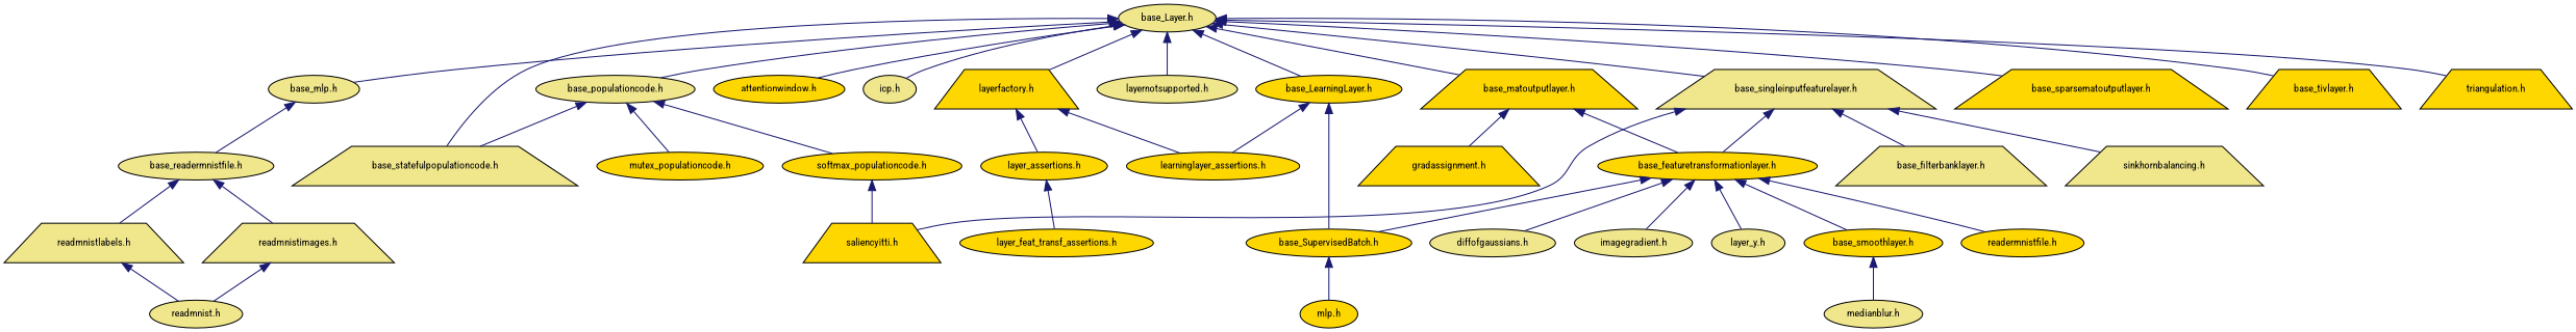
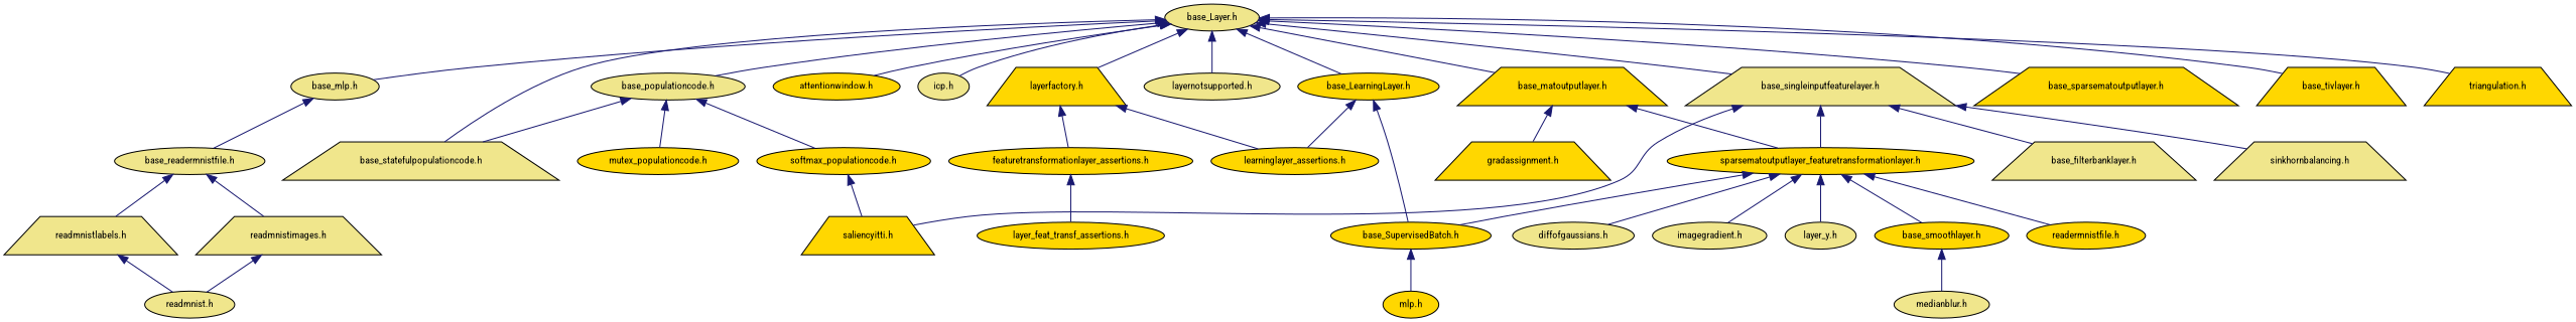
  digraph {
    fontname="Roboto Condensed"
    node [color=black fillcolor=gold fontname="Roboto Condensed" fontsize=10 shape=ellipse style=filled]
    edge [color=midnightblue dir=back fontname="Roboto Condensed" fontsize=10 labelfontname=Helvetica labelfontsize=10 style=solid]
    n1 [fillcolor=khaki fontcolor=black height=0.2 label="base_Layer.h" width=0.4]
    n2 [fillcolor=khaki height=0.2 label="base_populationcode.h" width=0.4]
    n3 [fillcolor=khaki height=0.2 label="base_statefulpopulationcode.h" shape=trapezium width=0.4]
    n4 [fillcolor=khaki height=0.2 label="base_mlp.h" width=0.4]
    n5 [height=0.2 label="attentionwindow.h" width=0.4]
    n6 [fillcolor=khaki height=0.2 label="icp.h" width=0.4]
    n7 [height=0.2 label="layerfactory.h" shape=trapezium width=0.4]
    n8 [fillcolor=khaki height=0.2 label="layernotsupported.h" width=0.4]
    n9 [height=0.2 label="base_LearningLayer.h" width=0.4]
    n10 [height=0.2 label="base_matoutputlayer.h" shape=trapezium width=0.4]
    n11 [fillcolor=khaki height=0.2 label="base_singleinputfeaturelayer.h" shape=trapezium width=0.4]
    n12 [height=0.2 label="base_sparsematoutputlayer.h" shape=trapezium width=0.4]
    n13 [height=0.2 label="base_tivlayer.h" shape=trapezium width=0.4]
    n14 [height=0.2 label="triangulation.h" shape=trapezium width=0.4]
    n15 [height=0.2 label="mutex_populationcode.h" width=0.4]
    n16 [height=0.2 label="softmax_populationcode.h" width=0.4]
    n17 [fillcolor=khaki height=0.2 label="base_readermnistfile.h" width=0.4]
-   n18 [height=0.2 label="layer_assertions.h" width=0.4]
+   n18 [height=0.2 label="featuretransformationlayer_assertions.h" width=0.4]
    n19 [height=0.2 label="learninglayer_assertions.h" width=0.4]
    n20 [height=0.2 label="base_SupervisedBatch.h" width=0.4]
    n21 [height=0.2 label="gradassignment.h" shape=trapezium width=0.4]
-   n22 [height=0.2 label="base_featuretransformationlayer.h" width=0.4]
+   n22 [height=0.2 label="sparsematoutputlayer_featuretransformationlayer.h" width=0.4]
    n23 [height=0.2 label="saliencyitti.h" shape=trapezium width=0.4]
    n24 [fillcolor=khaki height=0.2 label="base_filterbanklayer.h" shape=trapezium width=0.4]
    n25 [fillcolor=khaki height=0.2 label="sinkhornbalancing.h" shape=trapezium width=0.4]
    n26 [fillcolor=khaki height=0.2 label="readmnistimages.h" shape=trapezium width=0.4]
    n27 [fillcolor=khaki height=0.2 label="readmnistlabels.h" shape=trapezium width=0.4]
    n28 [fillcolor=khaki height=0.2 label="readmnist.h" width=0.4]
    n29 [height=0.2 label="layer_feat_transf_assertions.h" width=0.4]
    n30 [height=0.2 label="mlp.h" width=0.4]
    n31 [fillcolor=khaki height=0.2 label="diffofgaussians.h" width=0.4]
    n32 [fillcolor=khaki height=0.2 label="imagegradient.h" width=0.4]
    n33 [fillcolor=khaki height=0.2 label="layer_y.h" width=0.4]
    n34 [height=0.2 label="base_smoothlayer.h" width=0.4]
    n35 [height=0.2 label="readermnistfile.h" width=0.4]
    n36 [fillcolor=khaki height=0.2 label="medianblur.h" width=0.4]
    n1 -> n2
    n1 -> n3
    n1 -> n4
    n1 -> n5
    n1 -> n6
    n1 -> n7
    n1 -> n8
    n1 -> n9
    n1 -> n10
    n1 -> n11
    n1 -> n12
    n1 -> n13
    n1 -> n14
    n2 -> n3
    n2 -> n15
    n2 -> n16
    n4 -> n17
    n7 -> n18
    n7 -> n19
    n9 -> n19
    n9 -> n20
    n10 -> n21
    n10 -> n22
    n11 -> n22
    n11 -> n23
    n11 -> n24
    n11 -> n25
    n16 -> n23
    n17 -> n26
    n17 -> n27
    n18 -> n29
    n20 -> n30
    n22 -> n20
    n22 -> n31
    n22 -> n32
    n22 -> n33
    n22 -> n34
    n22 -> n35
    n26 -> n28
    n27 -> n28
    n34 -> n36
  }
